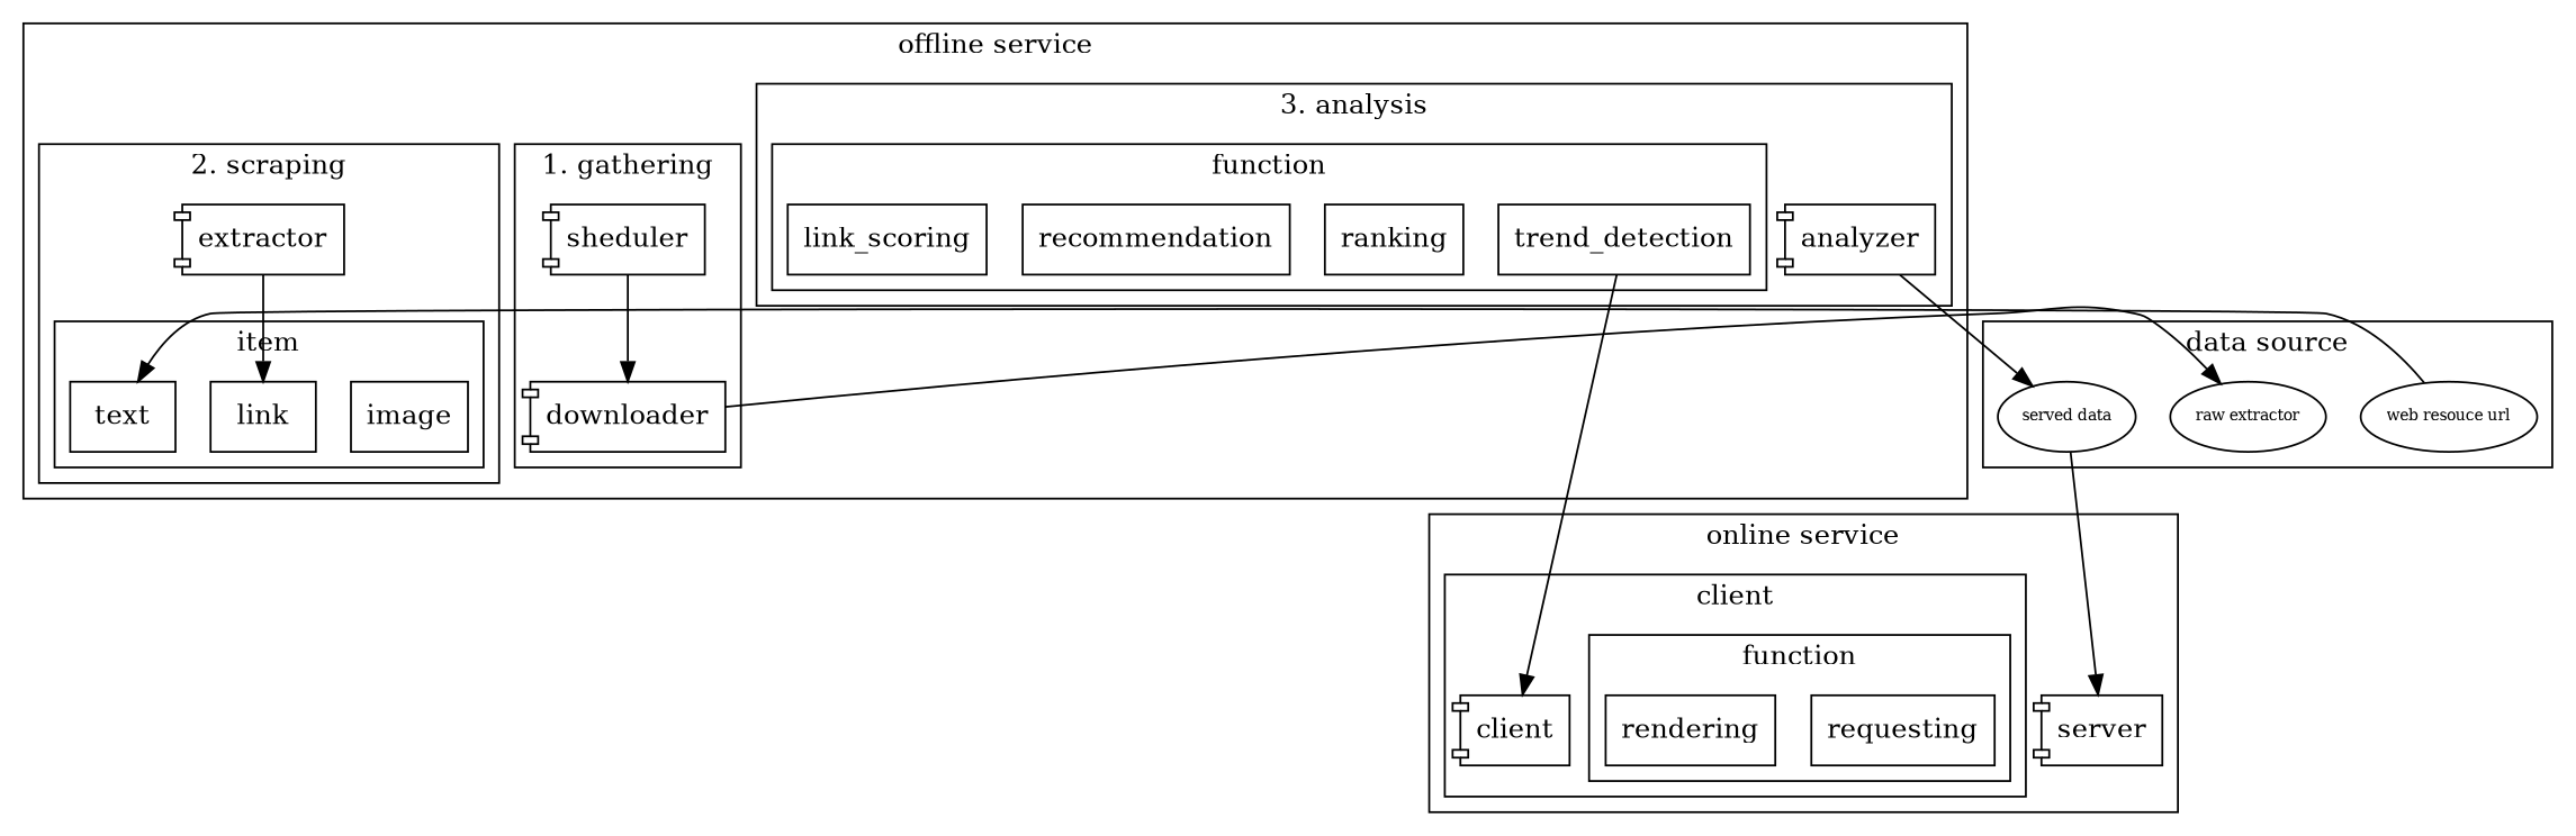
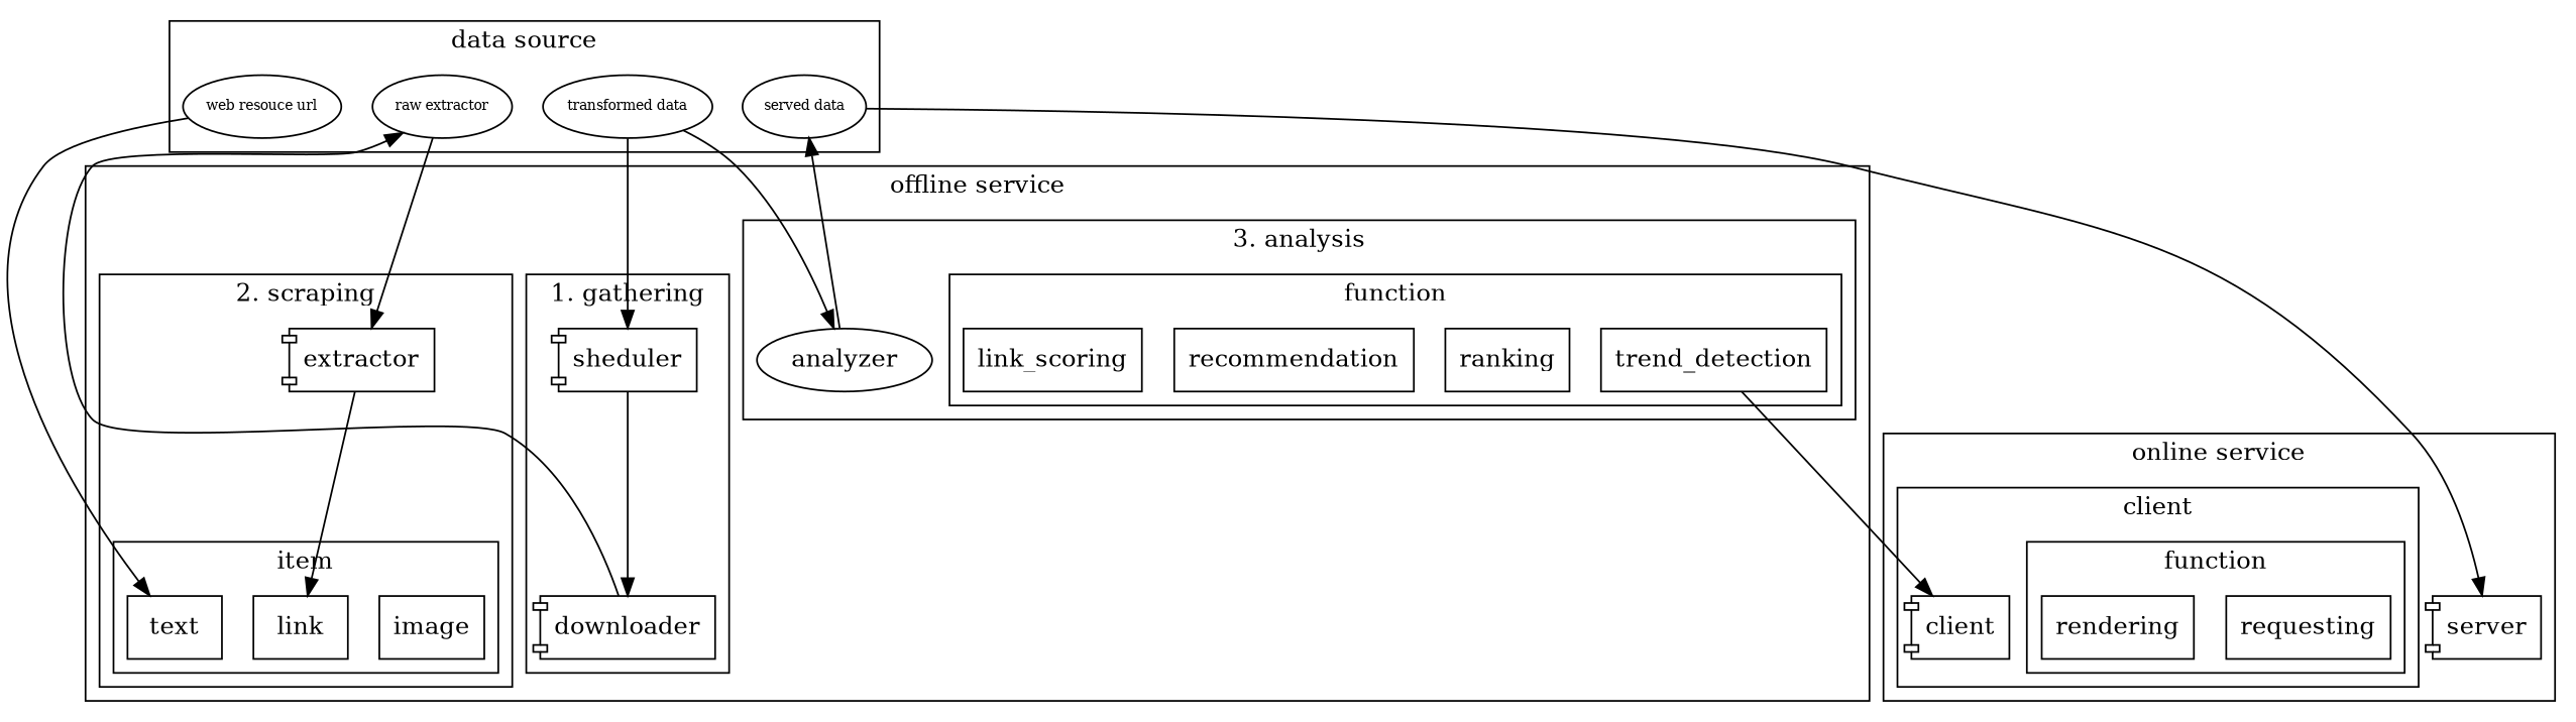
  digraph {
    node [shape=box]
    n1 [fontsize=8 label="web resouce url" shape=ellipse]
    n2 [fontsize=8 label="raw extractor" shape=ellipse]
+   n3 [fontsize=8 label="transformed data" shape=ellipse]
    n4 [fontsize=8 label="served data" shape=ellipse]
    sheduler [shape=component]
    downloader [shape=component]
    image
    link
    text
    extractor [shape=component]
    trend_detection
    ranking
    recommendation
    link_scoring
-   analyzer [shape=component]
+   analyzer [shape=ellipse]
    requesting
    rendering
    client [shape=component]
    server [shape=component]
    subgraph cluster_1 {
      label="data source"
      n1
      n2
+     n3
      n4
    }
    subgraph cluster_2 {
      label="offline service"
      subgraph cluster_3 {
        label="1. gathering"
        sheduler
        downloader
      }
      subgraph cluster_4 {
        label="2. scraping"
        extractor
        subgraph cluster_5 {
          label=item
          image
          link
          text
        }
      }
      subgraph cluster_6 {
        label="3. analysis"
        analyzer
        subgraph cluster_7 {
          label=function
          trend_detection
          ranking
          recommendation
          link_scoring
        }
      }
    }
    subgraph cluster_8 {
      label="online service"
      server
      subgraph cluster_9 {
        label=client
        client
        subgraph cluster_10 {
          label=function
          requesting
          rendering
        }
      }
    }
    n1 -> text
+   n2 -> extractor
+   n3 -> sheduler
+   n3 -> analyzer
    n4 -> server
    sheduler -> downloader
    downloader -> n2
    extractor -> link
    trend_detection -> client
    analyzer -> n4
  }
